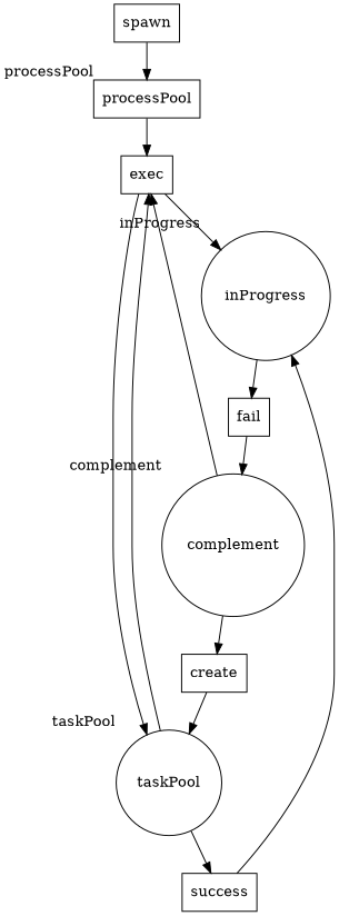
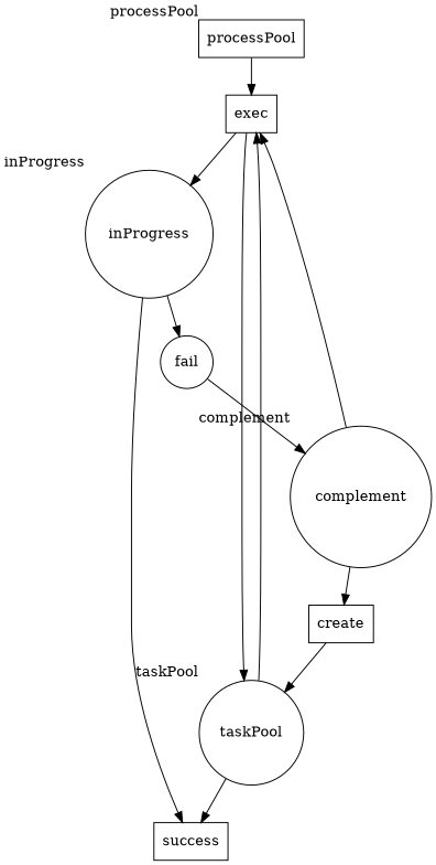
  digraph {
    node [shape=rect]
    processPool [shape=box width=.5 xlabel=processPool]
    inProgress [shape=circle width=.5 xlabel=inProgress]
    complement [shape=circle width=.5 xlabel=complement]
    taskPool [shape=circle width=.5 xlabel=taskPool]
-   fail [height=.5 width=.5]
-   spawn [height=.5 width=.5]
+   fail [height=.5 shape=circle width=.5]
    create [height=.5 width=.5]
    success [height=.5 width=.5]
    exec [height=.5 width=.5]
    subgraph sub_1 {
      processPool
      inProgress
      complement
      taskPool
    }
    subgraph sub_2 {
      fail
-     spawn
      create
      success
      exec
    }
    processPool -> exec
    inProgress -> fail
-   success -> inProgress
+   inProgress -> success
    complement -> create
    complement -> exec
    taskPool -> success
    taskPool -> exec
    fail -> complement
-   spawn -> processPool
    create -> taskPool
    exec -> inProgress
    exec -> taskPool
  }
